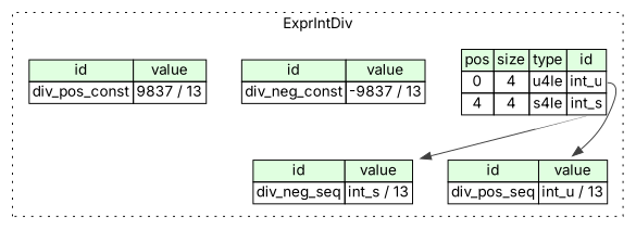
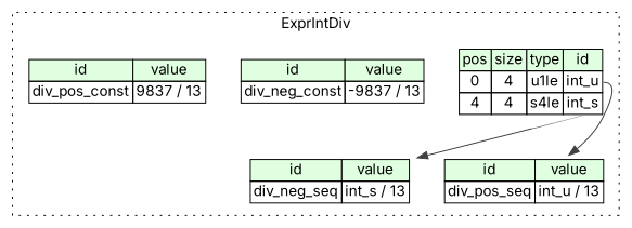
  digraph {
    rankdir=TB
    fontname=Inter
    node [shape=plaintext fontname=Inter]
    edge [color="#404040" fontname=Inter]
-   n1 [label=<<TABLE BORDER="0" CELLBORDER="1" CELLSPACING="0"> 			<TR><TD BGCOLOR="#E0FFE0">pos</TD><TD BGCOLOR="#E0FFE0">size</TD><TD BGCOLOR="#E0FFE0">type</TD><TD BGCOLOR="#E0FFE0">id</TD></TR> 			<TR><TD PORT="int_u_pos">0</TD><TD PORT="int_u_size">4</TD><TD>u4le</TD><TD PORT="int_u_type">int_u</TD></TR> 			<TR><TD PORT="int_s_pos">4</TD><TD PORT="int_s_size">4</TD><TD>s4le</TD><TD PORT="int_s_type">int_s</TD></TR> 		</TABLE>>]
+   n1 [label=<<TABLE BORDER="0" CELLBORDER="1" CELLSPACING="0"> 			<TR><TD BGCOLOR="#E0FFE0">pos</TD><TD BGCOLOR="#E0FFE0">size</TD><TD BGCOLOR="#E0FFE0">type</TD><TD BGCOLOR="#E0FFE0">id</TD></TR> 			<TR><TD PORT="int_u_pos">0</TD><TD PORT="int_u_size">4</TD><TD>u1le</TD><TD PORT="int_u_type">int_u</TD></TR> 			<TR><TD PORT="int_s_pos">4</TD><TD PORT="int_s_size">4</TD><TD>s4le</TD><TD PORT="int_s_type">int_s</TD></TR> 		</TABLE>>]
    n2 [label=<<TABLE BORDER="0" CELLBORDER="1" CELLSPACING="0"> 			<TR><TD BGCOLOR="#E0FFE0">id</TD><TD BGCOLOR="#E0FFE0">value</TD></TR> 			<TR><TD>div_neg_const</TD><TD>-9837 / 13</TD></TR> 		</TABLE>>]
    n3 [label=<<TABLE BORDER="0" CELLBORDER="1" CELLSPACING="0"> 			<TR><TD BGCOLOR="#E0FFE0">id</TD><TD BGCOLOR="#E0FFE0">value</TD></TR> 			<TR><TD>div_neg_seq</TD><TD>int_s / 13</TD></TR> 		</TABLE>>]
    n4 [label=<<TABLE BORDER="0" CELLBORDER="1" CELLSPACING="0"> 			<TR><TD BGCOLOR="#E0FFE0">id</TD><TD BGCOLOR="#E0FFE0">value</TD></TR> 			<TR><TD>div_pos_const</TD><TD>9837 / 13</TD></TR> 		</TABLE>>]
    n5 [label=<<TABLE BORDER="0" CELLBORDER="1" CELLSPACING="0"> 			<TR><TD BGCOLOR="#E0FFE0">id</TD><TD BGCOLOR="#E0FFE0">value</TD></TR> 			<TR><TD>div_pos_seq</TD><TD>int_u / 13</TD></TR> 		</TABLE>>]
    subgraph cluster_1 {
      label=ExprIntDiv
      style=dotted
      n1
      n2
      n3
      n4
      n5
    }
    n1 -> n3 [tailport=int_s_type]
    n1 -> n5 [tailport=int_u_type]
  }
